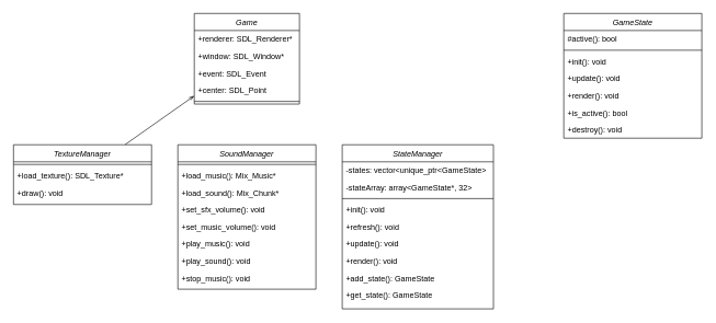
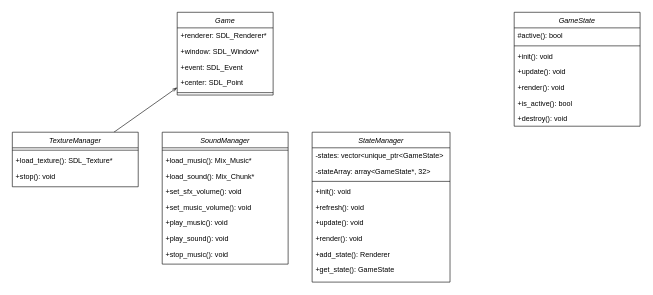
  <mxCell id="0" />
  <mxCell id="1" parent="0" />
  <mxCell id="2" value="Game" style="swimlane;fontStyle=2;align=center;verticalAlign=top;childLayout=stackLayout;horizontal=1;startSize=26;horizontalStack=0;resizeParent=1;resizeLast=0;collapsible=1;marginBottom=0;rounded=0;shadow=0;strokeWidth=1;" parent="1" vertex="1"><mxGeometry x="295" y="20" width="160" height="138" as="geometry"><mxRectangle x="220" y="120" width="160" height="26" as="alternateBounds" /></mxGeometry></mxCell>
  <mxCell id="3" value="+renderer: SDL_Renderer*" style="text;align=left;verticalAlign=top;spacingLeft=4;spacingRight=4;overflow=hidden;rotatable=0;points=[[0,0.5],[1,0.5]];portConstraint=eastwest;" parent="2" vertex="1"><mxGeometry y="26" width="160" height="26" as="geometry" /></mxCell>
  <mxCell id="4" value="+window: SDL_Window*" style="text;align=left;verticalAlign=top;spacingLeft=4;spacingRight=4;overflow=hidden;rotatable=0;points=[[0,0.5],[1,0.5]];portConstraint=eastwest;rounded=0;shadow=0;html=0;" parent="2" vertex="1"><mxGeometry y="52" width="160" height="26" as="geometry" /></mxCell>
  <mxCell id="5" value="+event: SDL_Event" style="text;align=left;verticalAlign=top;spacingLeft=4;spacingRight=4;overflow=hidden;rotatable=0;points=[[0,0.5],[1,0.5]];portConstraint=eastwest;rounded=0;shadow=0;html=0;" parent="2" vertex="1"><mxGeometry y="78" width="160" height="26" as="geometry" /></mxCell>
  <mxCell id="6" value="+center: SDL_Point" style="text;align=left;verticalAlign=top;spacingLeft=4;spacingRight=4;overflow=hidden;rotatable=0;points=[[0,0.5],[1,0.5]];portConstraint=eastwest;rounded=0;shadow=0;html=0;" parent="2" vertex="1"><mxGeometry y="104" width="160" height="26" as="geometry" /></mxCell>
  <mxCell id="7" value="" style="line;html=1;strokeWidth=1;align=left;verticalAlign=middle;spacingTop=-1;spacingLeft=3;spacingRight=3;rotatable=0;labelPosition=right;points=[];portConstraint=eastwest;" parent="2" vertex="1"><mxGeometry y="130" width="160" height="8" as="geometry" /></mxCell>
  <mxCell id="8" style="rounded=0;orthogonalLoop=1;jettySize=auto;html=1;endArrow=openThin;endFill=0;verticalAlign=middle;" parent="1" source="9" target="2" edge="1"><mxGeometry relative="1" as="geometry" /></mxCell>
  <mxCell id="9" value="TextureManager&#10;" style="swimlane;fontStyle=2;align=center;verticalAlign=top;childLayout=stackLayout;horizontal=1;startSize=26;horizontalStack=0;resizeParent=1;resizeLast=0;collapsible=1;marginBottom=0;rounded=0;shadow=0;strokeWidth=1;" parent="1" vertex="1"><mxGeometry x="20" y="220" width="210" height="91" as="geometry"><mxRectangle x="220" y="120" width="160" height="26" as="alternateBounds" /></mxGeometry></mxCell>
  <mxCell id="10" value="" style="line;html=1;strokeWidth=1;align=left;verticalAlign=middle;spacingTop=-1;spacingLeft=3;spacingRight=3;rotatable=0;labelPosition=right;points=[];portConstraint=eastwest;" parent="9" vertex="1"><mxGeometry y="26" width="210" height="8" as="geometry" /></mxCell>
  <mxCell id="11" value="+load_texture(): SDL_Texture*" style="text;align=left;verticalAlign=top;spacingLeft=4;spacingRight=4;overflow=hidden;rotatable=0;points=[[0,0.5],[1,0.5]];portConstraint=eastwest;rounded=0;shadow=0;html=0;" parent="9" vertex="1"><mxGeometry y="34" width="210" height="26" as="geometry" /></mxCell>
- <mxCell id="12" value="+draw(): void" style="text;align=left;verticalAlign=top;spacingLeft=4;spacingRight=4;overflow=hidden;rotatable=0;points=[[0,0.5],[1,0.5]];portConstraint=eastwest;rounded=0;shadow=0;html=0;" parent="9" vertex="1"><mxGeometry y="60" width="210" height="26" as="geometry" /></mxCell>
+ <mxCell id="12" value="+stop(): void" style="text;align=left;verticalAlign=top;spacingLeft=4;spacingRight=4;overflow=hidden;rotatable=0;points=[[0,0.5],[1,0.5]];portConstraint=eastwest;rounded=0;shadow=0;html=0;" parent="9" vertex="1"><mxGeometry y="60" width="210" height="26" as="geometry" /></mxCell>
  <mxCell id="13" value="SoundManager&#10;" style="swimlane;fontStyle=2;align=center;verticalAlign=top;childLayout=stackLayout;horizontal=1;startSize=26;horizontalStack=0;resizeParent=1;resizeLast=0;collapsible=1;marginBottom=0;rounded=0;shadow=0;strokeWidth=1;" parent="1" vertex="1"><mxGeometry x="270" y="220" width="210" height="220" as="geometry"><mxRectangle x="220" y="120" width="160" height="26" as="alternateBounds" /></mxGeometry></mxCell>
  <mxCell id="14" value="" style="line;html=1;strokeWidth=1;align=left;verticalAlign=middle;spacingTop=-1;spacingLeft=3;spacingRight=3;rotatable=0;labelPosition=right;points=[];portConstraint=eastwest;" parent="13" vertex="1"><mxGeometry y="26" width="210" height="8" as="geometry" /></mxCell>
  <mxCell id="15" value="+load_music(): Mix_Music*" style="text;align=left;verticalAlign=top;spacingLeft=4;spacingRight=4;overflow=hidden;rotatable=0;points=[[0,0.5],[1,0.5]];portConstraint=eastwest;rounded=0;shadow=0;html=0;" parent="13" vertex="1"><mxGeometry y="34" width="210" height="26" as="geometry" /></mxCell>
  <mxCell id="16" value="+load_sound(): Mix_Chunk*" style="text;align=left;verticalAlign=top;spacingLeft=4;spacingRight=4;overflow=hidden;rotatable=0;points=[[0,0.5],[1,0.5]];portConstraint=eastwest;rounded=0;shadow=0;html=0;" parent="13" vertex="1"><mxGeometry y="60" width="210" height="26" as="geometry" /></mxCell>
  <mxCell id="17" value="+set_sfx_volume(): void" style="text;align=left;verticalAlign=top;spacingLeft=4;spacingRight=4;overflow=hidden;rotatable=0;points=[[0,0.5],[1,0.5]];portConstraint=eastwest;rounded=0;shadow=0;html=0;" parent="13" vertex="1"><mxGeometry y="86" width="210" height="26" as="geometry" /></mxCell>
  <mxCell id="18" value="+set_music_volume(): void" style="text;align=left;verticalAlign=top;spacingLeft=4;spacingRight=4;overflow=hidden;rotatable=0;points=[[0,0.5],[1,0.5]];portConstraint=eastwest;rounded=0;shadow=0;html=0;" parent="13" vertex="1"><mxGeometry y="112" width="210" height="26" as="geometry" /></mxCell>
  <mxCell id="19" value="+play_music(): void" style="text;align=left;verticalAlign=top;spacingLeft=4;spacingRight=4;overflow=hidden;rotatable=0;points=[[0,0.5],[1,0.5]];portConstraint=eastwest;rounded=0;shadow=0;html=0;" parent="13" vertex="1"><mxGeometry y="138" width="210" height="26" as="geometry" /></mxCell>
  <mxCell id="20" value="+play_sound(): void" style="text;align=left;verticalAlign=top;spacingLeft=4;spacingRight=4;overflow=hidden;rotatable=0;points=[[0,0.5],[1,0.5]];portConstraint=eastwest;rounded=0;shadow=0;html=0;" parent="13" vertex="1"><mxGeometry y="164" width="210" height="26" as="geometry" /></mxCell>
  <mxCell id="21" value="+stop_music(): void" style="text;align=left;verticalAlign=top;spacingLeft=4;spacingRight=4;overflow=hidden;rotatable=0;points=[[0,0.5],[1,0.5]];portConstraint=eastwest;rounded=0;shadow=0;html=0;" parent="13" vertex="1"><mxGeometry y="190" width="210" height="26" as="geometry" /></mxCell>
  <mxCell id="22" value="StateManager&#10;" style="swimlane;fontStyle=2;align=center;verticalAlign=top;childLayout=stackLayout;horizontal=1;startSize=26;horizontalStack=0;resizeParent=1;resizeLast=0;collapsible=1;marginBottom=0;rounded=0;shadow=0;strokeWidth=1;" parent="1" vertex="1"><mxGeometry x="520" y="220" width="230" height="250" as="geometry"><mxRectangle x="220" y="120" width="160" height="26" as="alternateBounds" /></mxGeometry></mxCell>
  <mxCell id="23" value="-states: vector&lt;unique_ptr&lt;GameState&gt;" style="text;align=left;verticalAlign=top;spacingLeft=4;spacingRight=4;overflow=hidden;rotatable=0;points=[[0,0.5],[1,0.5]];portConstraint=eastwest;rounded=0;shadow=0;html=0;" parent="22" vertex="1"><mxGeometry y="26" width="230" height="26" as="geometry" /></mxCell>
  <mxCell id="24" value="-stateArray: array&lt;GameState*, 32&gt;" style="text;align=left;verticalAlign=top;spacingLeft=4;spacingRight=4;overflow=hidden;rotatable=0;points=[[0,0.5],[1,0.5]];portConstraint=eastwest;rounded=0;shadow=0;html=0;" vertex="1" parent="22"><mxGeometry y="52" width="230" height="26" as="geometry" /></mxCell>
  <mxCell id="25" value="" style="line;html=1;strokeWidth=1;align=left;verticalAlign=middle;spacingTop=-1;spacingLeft=3;spacingRight=3;rotatable=0;labelPosition=right;points=[];portConstraint=eastwest;" parent="22" vertex="1"><mxGeometry y="78" width="230" height="8" as="geometry" /></mxCell>
  <mxCell id="26" value="+init(): void" style="text;align=left;verticalAlign=top;spacingLeft=4;spacingRight=4;overflow=hidden;rotatable=0;points=[[0,0.5],[1,0.5]];portConstraint=eastwest;rounded=0;shadow=0;html=0;" parent="22" vertex="1"><mxGeometry y="86" width="230" height="26" as="geometry" /></mxCell>
  <mxCell id="27" value="+refresh(): void" style="text;align=left;verticalAlign=top;spacingLeft=4;spacingRight=4;overflow=hidden;rotatable=0;points=[[0,0.5],[1,0.5]];portConstraint=eastwest;rounded=0;shadow=0;html=0;" vertex="1" parent="22"><mxGeometry y="112" width="230" height="26" as="geometry" /></mxCell>
  <mxCell id="28" value="+update(): void" style="text;align=left;verticalAlign=top;spacingLeft=4;spacingRight=4;overflow=hidden;rotatable=0;points=[[0,0.5],[1,0.5]];portConstraint=eastwest;rounded=0;shadow=0;html=0;" vertex="1" parent="22"><mxGeometry y="138" width="230" height="26" as="geometry" /></mxCell>
  <mxCell id="29" value="+render(): void" style="text;align=left;verticalAlign=top;spacingLeft=4;spacingRight=4;overflow=hidden;rotatable=0;points=[[0,0.5],[1,0.5]];portConstraint=eastwest;rounded=0;shadow=0;html=0;" vertex="1" parent="22"><mxGeometry y="164" width="230" height="26" as="geometry" /></mxCell>
- <mxCell id="30" value="+add_state(): GameState" style="text;align=left;verticalAlign=top;spacingLeft=4;spacingRight=4;overflow=hidden;rotatable=0;points=[[0,0.5],[1,0.5]];portConstraint=eastwest;rounded=0;shadow=0;html=0;" vertex="1" parent="22"><mxGeometry y="190" width="230" height="26" as="geometry" /></mxCell>
+ <mxCell id="30" value="+add_state(): Renderer" style="text;align=left;verticalAlign=top;spacingLeft=4;spacingRight=4;overflow=hidden;rotatable=0;points=[[0,0.5],[1,0.5]];portConstraint=eastwest;rounded=0;shadow=0;html=0;" vertex="1" parent="22"><mxGeometry y="190" width="230" height="26" as="geometry" /></mxCell>
  <mxCell id="31" value="+get_state(): GameState" style="text;align=left;verticalAlign=top;spacingLeft=4;spacingRight=4;overflow=hidden;rotatable=0;points=[[0,0.5],[1,0.5]];portConstraint=eastwest;rounded=0;shadow=0;html=0;" vertex="1" parent="22"><mxGeometry y="216" width="230" height="26" as="geometry" /></mxCell>
  <mxCell id="32" value="GameState" style="swimlane;fontStyle=2;align=center;verticalAlign=top;childLayout=stackLayout;horizontal=1;startSize=26;horizontalStack=0;resizeParent=1;resizeLast=0;collapsible=1;marginBottom=0;rounded=0;shadow=0;strokeWidth=1;" parent="1" vertex="1"><mxGeometry x="857" y="20" width="210" height="190" as="geometry"><mxRectangle x="220" y="120" width="160" height="26" as="alternateBounds" /></mxGeometry></mxCell>
  <mxCell id="33" value="#active(): bool" style="text;align=left;verticalAlign=top;spacingLeft=4;spacingRight=4;overflow=hidden;rotatable=0;points=[[0,0.5],[1,0.5]];portConstraint=eastwest;rounded=0;shadow=0;html=0;" parent="32" vertex="1"><mxGeometry y="26" width="210" height="26" as="geometry" /></mxCell>
  <mxCell id="34" value="" style="line;html=1;strokeWidth=1;align=left;verticalAlign=middle;spacingTop=-1;spacingLeft=3;spacingRight=3;rotatable=0;labelPosition=right;points=[];portConstraint=eastwest;" parent="32" vertex="1"><mxGeometry y="52" width="210" height="8" as="geometry" /></mxCell>
  <mxCell id="35" value="+init(): void" style="text;align=left;verticalAlign=top;spacingLeft=4;spacingRight=4;overflow=hidden;rotatable=0;points=[[0,0.5],[1,0.5]];portConstraint=eastwest;rounded=0;shadow=0;html=0;" parent="32" vertex="1"><mxGeometry y="60" width="210" height="26" as="geometry" /></mxCell>
  <mxCell id="36" value="+update(): void" style="text;align=left;verticalAlign=top;spacingLeft=4;spacingRight=4;overflow=hidden;rotatable=0;points=[[0,0.5],[1,0.5]];portConstraint=eastwest;rounded=0;shadow=0;html=0;" parent="32" vertex="1"><mxGeometry y="86" width="210" height="26" as="geometry" /></mxCell>
  <mxCell id="37" value="+render(): void" style="text;align=left;verticalAlign=top;spacingLeft=4;spacingRight=4;overflow=hidden;rotatable=0;points=[[0,0.5],[1,0.5]];portConstraint=eastwest;rounded=0;shadow=0;html=0;" parent="32" vertex="1"><mxGeometry y="112" width="210" height="26" as="geometry" /></mxCell>
  <mxCell id="38" value="+is_active(): bool" style="text;align=left;verticalAlign=top;spacingLeft=4;spacingRight=4;overflow=hidden;rotatable=0;points=[[0,0.5],[1,0.5]];portConstraint=eastwest;rounded=0;shadow=0;html=0;" parent="32" vertex="1"><mxGeometry y="138" width="210" height="26" as="geometry" /></mxCell>
  <mxCell id="39" value="+destroy(): void" style="text;align=left;verticalAlign=top;spacingLeft=4;spacingRight=4;overflow=hidden;rotatable=0;points=[[0,0.5],[1,0.5]];portConstraint=eastwest;rounded=0;shadow=0;html=0;" vertex="1" parent="32"><mxGeometry y="164" width="210" height="26" as="geometry" /></mxCell>
